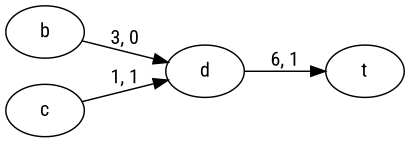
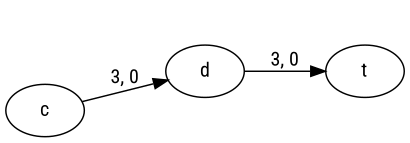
  digraph {
    fontname="Roboto Condensed"
    rankdir=LR
    node [fontname="Roboto Condensed"]
    edge [fontname="Roboto Condensed"]
-   b
    d
    c
    t
-   b -> d [label="3, 0"]
-   d -> t [label="6, 1"]
-   c -> d [label="1, 1"]
+   d -> t [label="3, 0"]
+   c -> d [label="3, 0"]
  }
